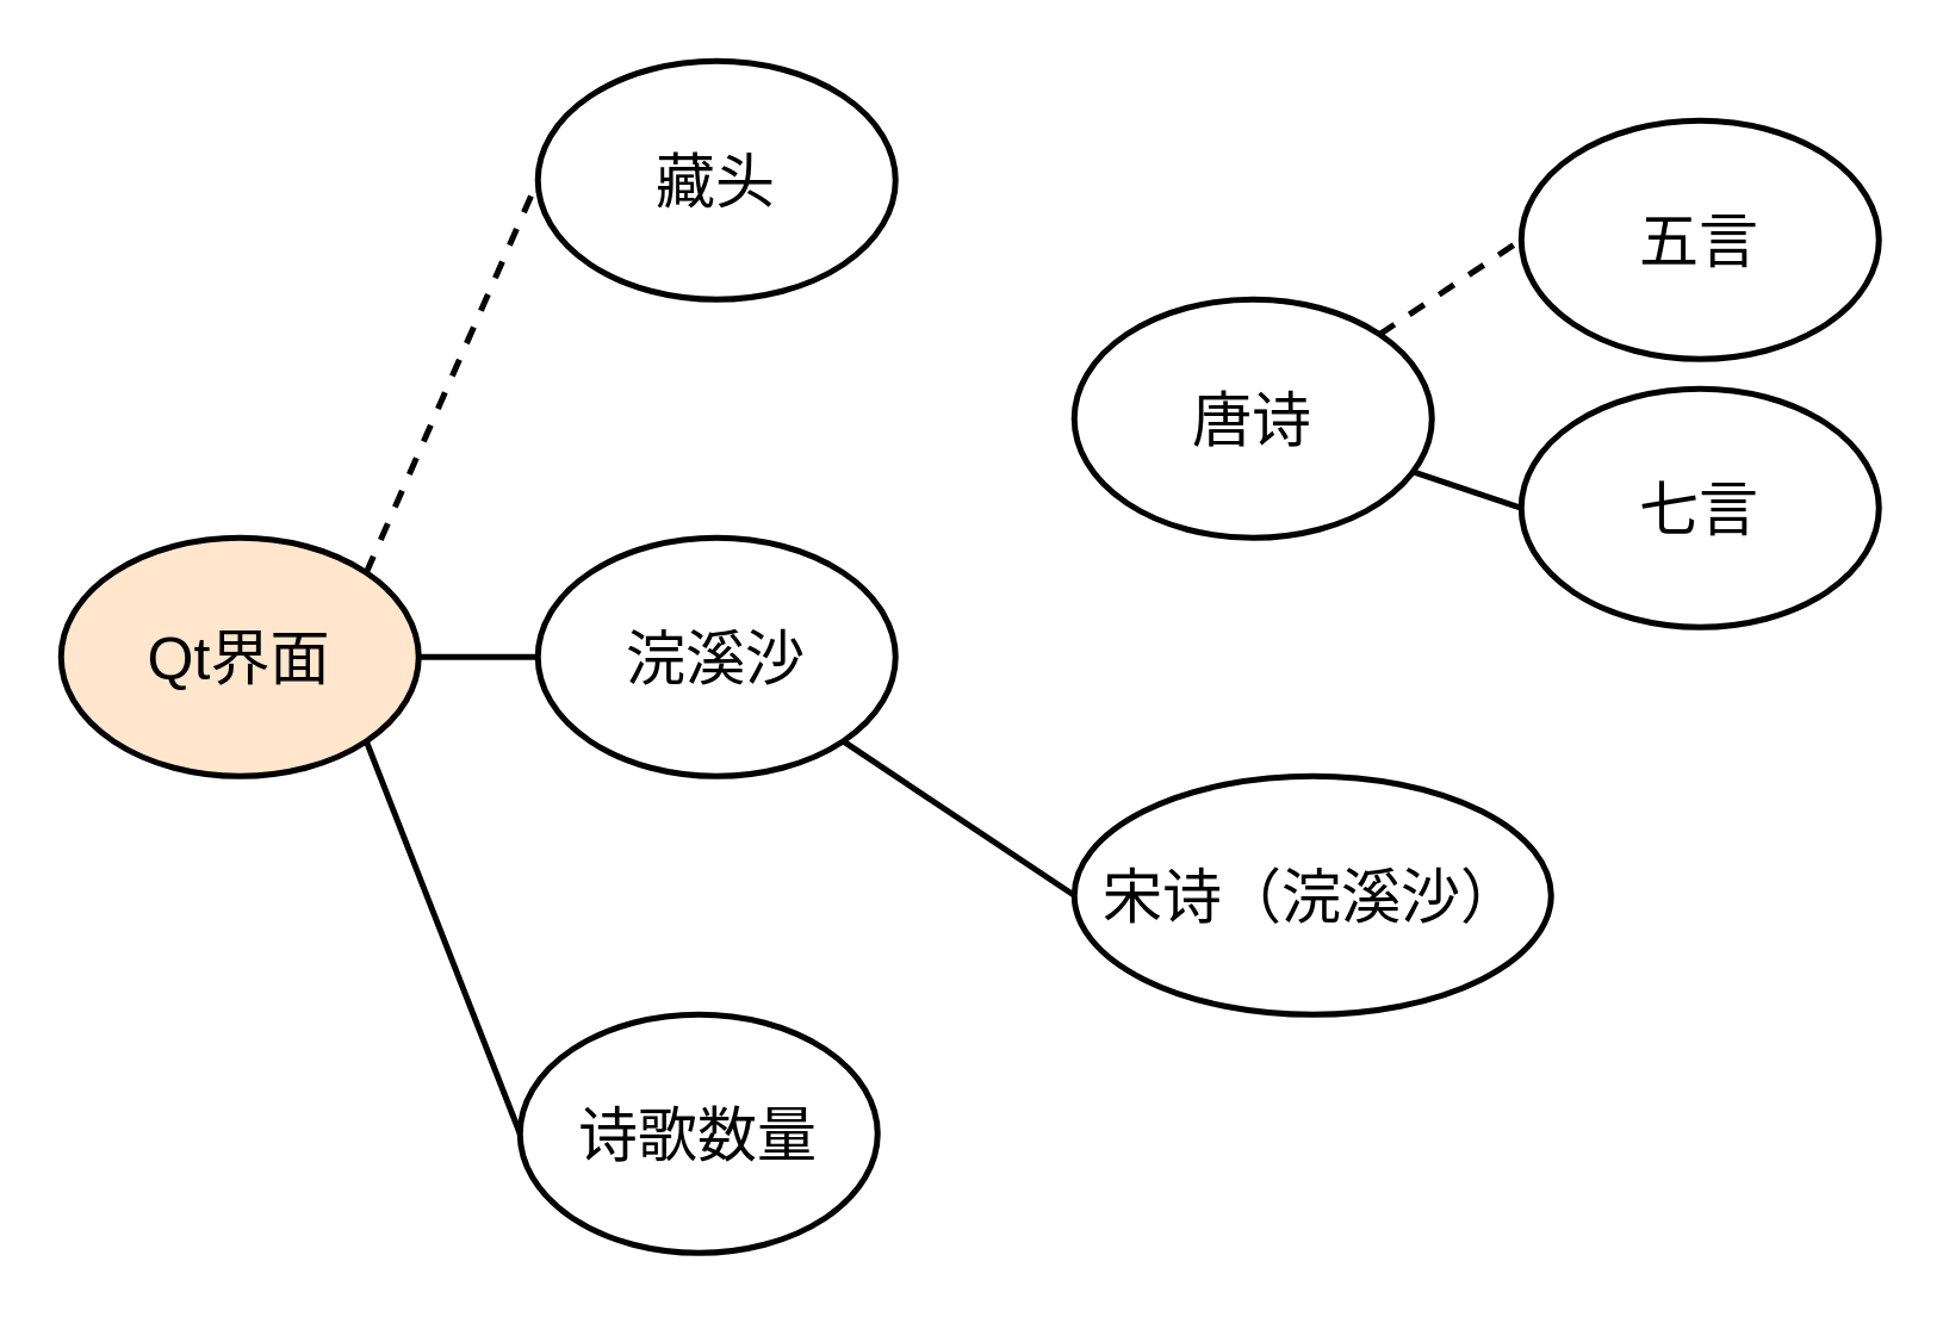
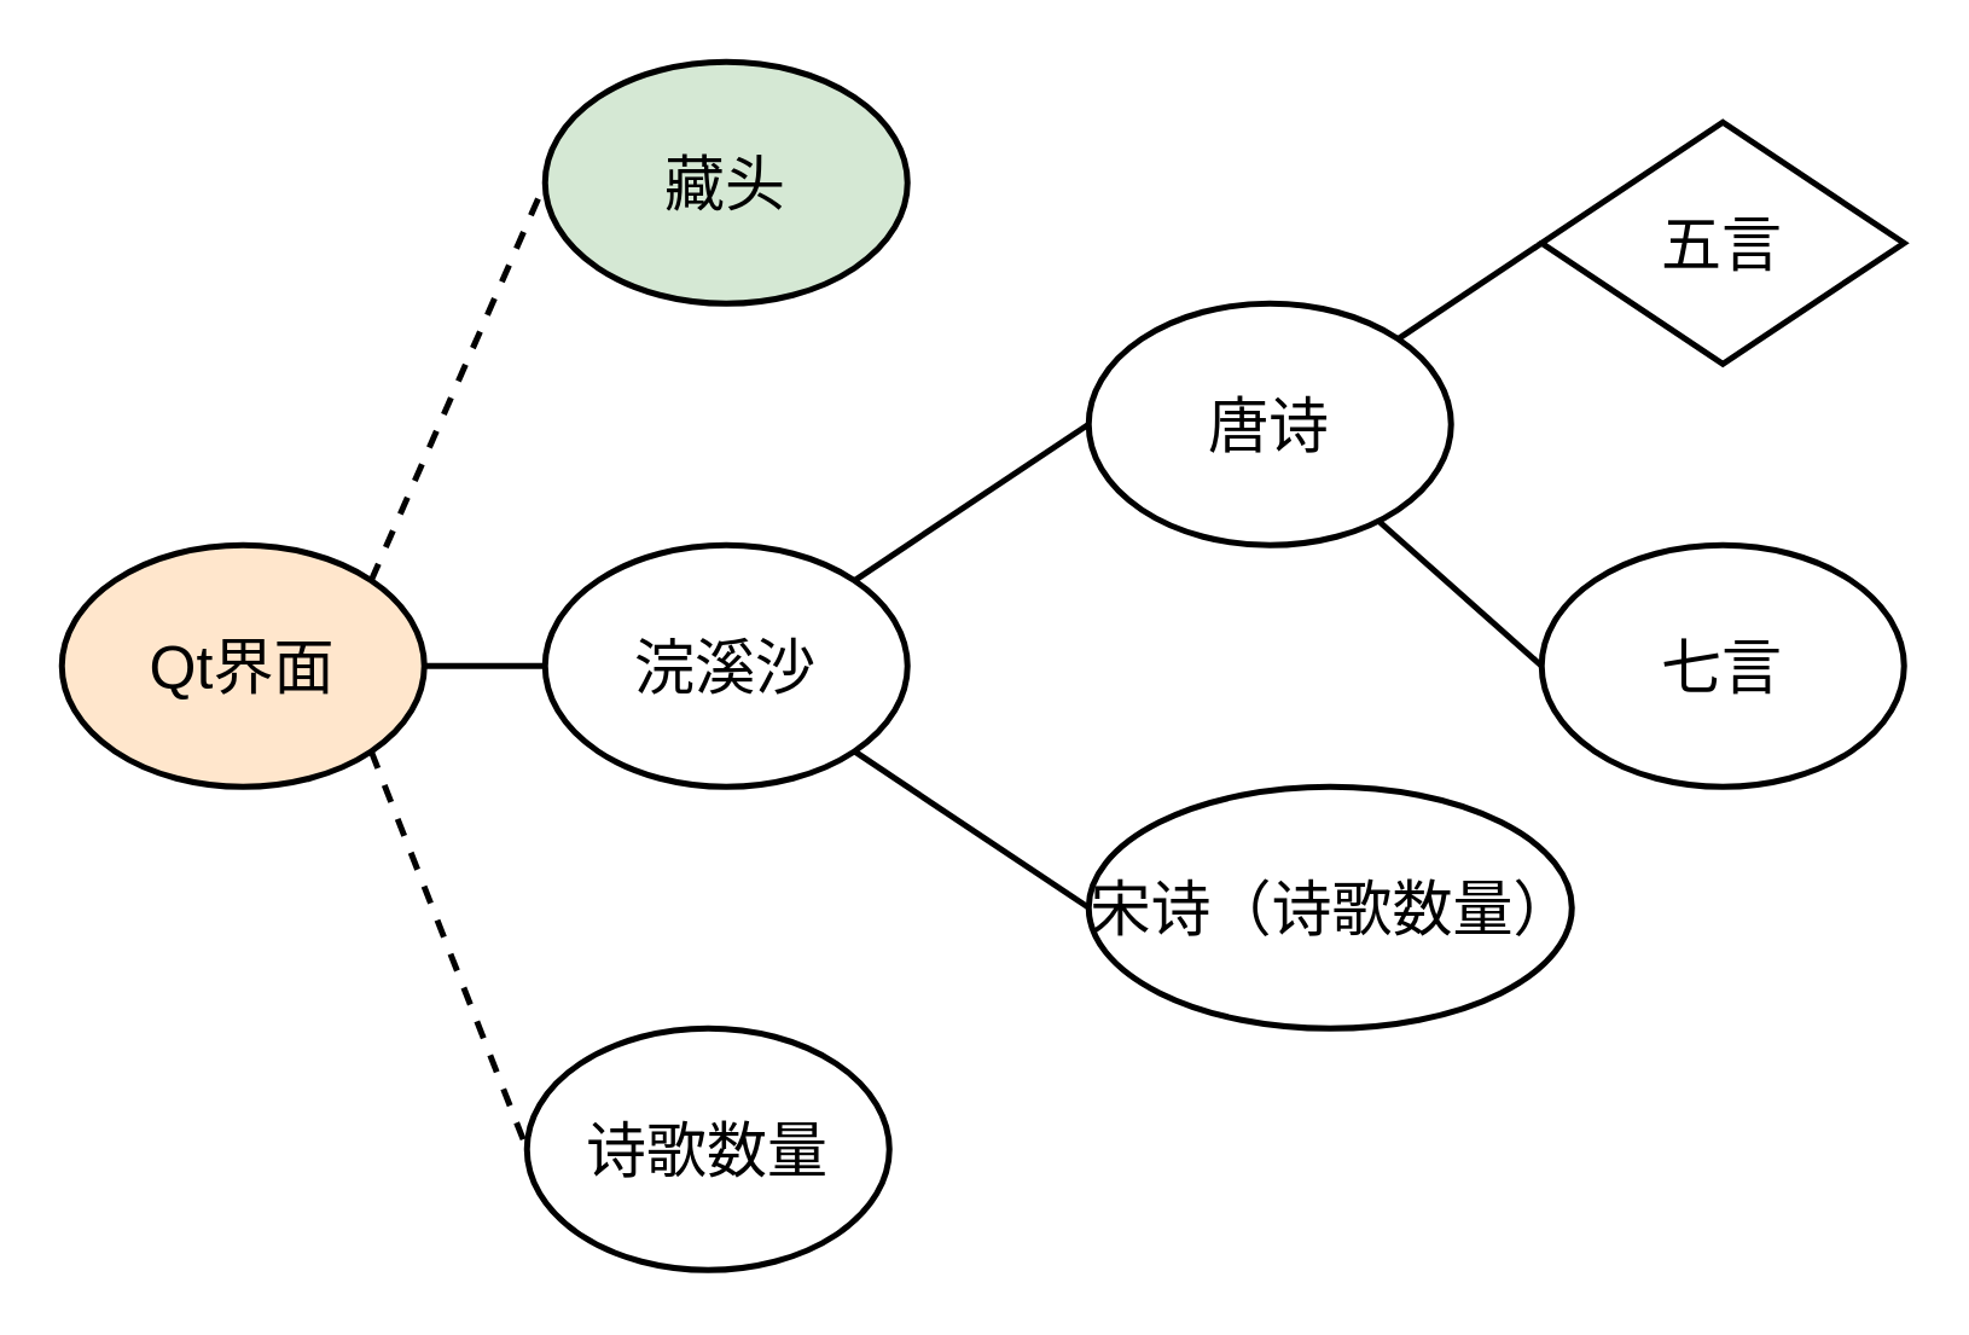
  <mxCell id="0" />
  <mxCell id="1" parent="0" />
  <mxCell id="2" value="Qt界面" style="ellipse;whiteSpace=wrap;html=1;fontSize=20;strokeWidth=2;fillColor=#ffe6cc;" parent="1" vertex="1"><mxGeometry x="20" y="180" width="120" height="80" as="geometry" /></mxCell>
- <mxCell id="3" value="藏头" style="ellipse;whiteSpace=wrap;html=1;fontSize=20;strokeWidth=2;" parent="1" vertex="1"><mxGeometry x="180" y="20" width="120" height="80" as="geometry" /></mxCell>
+ <mxCell id="3" value="藏头" style="ellipse;whiteSpace=wrap;html=1;fontSize=20;strokeWidth=2;fillColor=#d5e8d4;" parent="1" vertex="1"><mxGeometry x="180" y="20" width="120" height="80" as="geometry" /></mxCell>
  <mxCell id="4" value="浣溪沙" style="ellipse;whiteSpace=wrap;html=1;fontSize=20;strokeWidth=2;" parent="1" vertex="1"><mxGeometry x="180" y="180" width="120" height="80" as="geometry" /></mxCell>
  <mxCell id="5" value="诗歌数量" style="ellipse;whiteSpace=wrap;html=1;fontSize=20;strokeWidth=2;" parent="1" vertex="1"><mxGeometry x="174" y="340" width="120" height="80" as="geometry" /></mxCell>
  <mxCell id="6" value="唐诗" style="ellipse;whiteSpace=wrap;html=1;fontSize=20;strokeWidth=2;" parent="1" vertex="1"><mxGeometry x="360" y="100" width="120" height="80" as="geometry" /></mxCell>
- <mxCell id="7" value="宋诗（浣溪沙）" style="ellipse;whiteSpace=wrap;html=1;fontSize=20;strokeWidth=2;" parent="1" vertex="1"><mxGeometry x="360" y="260" width="160" height="80" as="geometry" /></mxCell>
- <mxCell id="8" value="五言" style="ellipse;whiteSpace=wrap;html=1;fontSize=20;strokeWidth=2;" parent="1" vertex="1"><mxGeometry x="510" y="40" width="120" height="80" as="geometry" /></mxCell>
- <mxCell id="9" value="七言" style="ellipse;whiteSpace=wrap;html=1;fontSize=20;strokeWidth=2;" parent="1" vertex="1"><mxGeometry x="510" y="130" width="120" height="80" as="geometry" /></mxCell>
+ <mxCell id="7" value="宋诗（诗歌数量）" style="ellipse;whiteSpace=wrap;html=1;fontSize=20;strokeWidth=2;" parent="1" vertex="1"><mxGeometry x="360" y="260" width="160" height="80" as="geometry" /></mxCell>
+ <mxCell id="8" value="五言" style="rhombus;whiteSpace=wrap;html=1;fontSize=20;strokeWidth=2;" parent="1" vertex="1"><mxGeometry x="510" y="40" width="120" height="80" as="geometry" /></mxCell>
+ <mxCell id="9" value="七言" style="ellipse;whiteSpace=wrap;html=1;fontSize=20;strokeWidth=2;" parent="1" vertex="1"><mxGeometry x="510" y="180" width="120" height="80" as="geometry" /></mxCell>
  <mxCell id="10" value="" style="endArrow=none;html=1;rounded=0;exitX=1;exitY=0;exitDx=0;exitDy=0;entryX=0;entryY=0.5;entryDx=0;entryDy=0;fontSize=20;strokeWidth=2;dashed=1;" parent="1" source="2" target="3" edge="1"><mxGeometry width="50" height="50" relative="1" as="geometry"><mxPoint x="160" y="165" as="sourcePoint" /><mxPoint x="210" y="115" as="targetPoint" /></mxGeometry></mxCell>
- <mxCell id="11" value="" style="endArrow=none;html=1;rounded=0;exitX=1;exitY=1;exitDx=0;exitDy=0;entryX=0;entryY=0.5;entryDx=0;entryDy=0;fontSize=20;strokeWidth=2;" parent="1" source="2" target="5" edge="1"><mxGeometry width="50" height="50" relative="1" as="geometry"><mxPoint x="330" y="270" as="sourcePoint" /><mxPoint x="380" y="220" as="targetPoint" /></mxGeometry></mxCell>
+ <mxCell id="11" value="" style="endArrow=none;html=1;rounded=0;exitX=1;exitY=1;exitDx=0;exitDy=0;entryX=0;entryY=0.5;entryDx=0;entryDy=0;fontSize=20;strokeWidth=2;dashed=1;" parent="1" source="2" target="5" edge="1"><mxGeometry width="50" height="50" relative="1" as="geometry"><mxPoint x="330" y="270" as="sourcePoint" /><mxPoint x="380" y="220" as="targetPoint" /></mxGeometry></mxCell>
+ <mxCell id="12" value="" style="endArrow=none;html=1;rounded=0;exitX=1;exitY=0;exitDx=0;exitDy=0;entryX=0;entryY=0.5;entryDx=0;entryDy=0;fontSize=20;strokeWidth=2;" parent="1" source="4" target="6" edge="1"><mxGeometry width="50" height="50" relative="1" as="geometry"><mxPoint x="340" y="220" as="sourcePoint" /><mxPoint x="390" y="170" as="targetPoint" /></mxGeometry></mxCell>
  <mxCell id="13" value="" style="endArrow=none;html=1;rounded=0;exitX=1;exitY=1;exitDx=0;exitDy=0;entryX=0;entryY=0.5;entryDx=0;entryDy=0;fontSize=20;strokeWidth=2;" parent="1" source="4" target="7" edge="1"><mxGeometry width="50" height="50" relative="1" as="geometry"><mxPoint x="332.426" y="201.716" as="sourcePoint" /><mxPoint x="440" y="150" as="targetPoint" /></mxGeometry></mxCell>
- <mxCell id="14" value="" style="endArrow=none;html=1;rounded=0;entryX=0;entryY=0.5;entryDx=0;entryDy=0;exitX=1;exitY=0;exitDx=0;exitDy=0;fontSize=20;strokeWidth=2;dashed=1;" parent="1" source="6" target="8" edge="1"><mxGeometry width="50" height="50" relative="1" as="geometry"><mxPoint x="330" y="270" as="sourcePoint" /><mxPoint x="380" y="220" as="targetPoint" /></mxGeometry></mxCell>
+ <mxCell id="14" value="" style="endArrow=none;html=1;rounded=0;entryX=0;entryY=0.5;entryDx=0;entryDy=0;exitX=1;exitY=0;exitDx=0;exitDy=0;fontSize=20;strokeWidth=2;" parent="1" source="6" target="8" edge="1"><mxGeometry width="50" height="50" relative="1" as="geometry"><mxPoint x="330" y="270" as="sourcePoint" /><mxPoint x="380" y="220" as="targetPoint" /></mxGeometry></mxCell>
  <mxCell id="15" value="" style="endArrow=none;html=1;rounded=0;entryX=0;entryY=0.5;entryDx=0;entryDy=0;fontSize=20;strokeWidth=2;" parent="1" source="6" target="9" edge="1"><mxGeometry width="50" height="50" relative="1" as="geometry"><mxPoint x="330" y="270" as="sourcePoint" /><mxPoint x="380" y="220" as="targetPoint" /></mxGeometry></mxCell>
  <mxCell id="16" value="" style="endArrow=none;html=1;rounded=0;exitX=1;exitY=0.5;exitDx=0;exitDy=0;entryX=0;entryY=0.5;entryDx=0;entryDy=0;fontSize=20;strokeWidth=2;" parent="1" source="2" target="4" edge="1"><mxGeometry width="50" height="50" relative="1" as="geometry"><mxPoint x="240" y="260" as="sourcePoint" /><mxPoint x="290" y="210" as="targetPoint" /></mxGeometry></mxCell>
